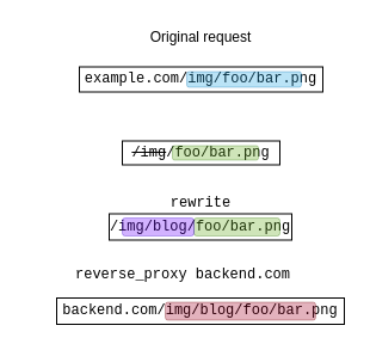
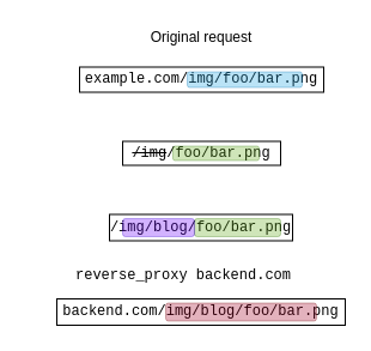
  <mxCell id="0" />
  <mxCell id="1" parent="0" />
  <mxCell id="2" value="&lt;span&gt;example.com/img/foo/bar.png&lt;/span&gt;" style="rounded=0;whiteSpace=wrap;html=1;fontFamily=Courier New;fillColor=none;" parent="1" vertex="1"><mxGeometry x="66" y="55.5" width="204" height="21" as="geometry" /></mxCell>
  <mxCell id="3" value="" style="rounded=1;whiteSpace=wrap;html=1;fontFamily=Courier New;labelBackgroundColor=none;opacity=30;fillColor=#1ba1e2;strokeColor=#006EAF;fontColor=#ffffff;" parent="1" vertex="1"><mxGeometry x="156" y="59.5" width="96" height="13" as="geometry" /></mxCell>
  <mxCell id="4" value="&lt;strike&gt;/img&lt;/strike&gt;/foo/bar.png" style="rounded=0;whiteSpace=wrap;html=1;fontFamily=Courier New;fillColor=none;" parent="1" vertex="1"><mxGeometry x="102" y="117.5" width="132" height="20" as="geometry" /></mxCell>
  <mxCell id="5" value="" style="rounded=1;whiteSpace=wrap;html=1;fontFamily=Courier New;labelBackgroundColor=none;opacity=30;fillColor=#60a917;strokeColor=#2D7600;fontColor=#ffffff;" parent="1" vertex="1"><mxGeometry x="144" y="121.5" width="72" height="12" as="geometry" /></mxCell>
  <mxCell id="6" value="&lt;span&gt;/img/blog/foo/bar.png&lt;/span&gt;" style="rounded=0;whiteSpace=wrap;html=1;fontFamily=Courier New;fillColor=none;" parent="1" vertex="1"><mxGeometry x="91" y="178.5" width="153" height="22" as="geometry" /></mxCell>
  <mxCell id="7" value="" style="rounded=1;whiteSpace=wrap;html=1;fontFamily=Courier New;labelBackgroundColor=none;opacity=30;fillColor=#60a917;strokeColor=#2D7600;fontColor=#ffffff;" parent="1" vertex="1"><mxGeometry x="162" y="182" width="72" height="15" as="geometry" /></mxCell>
  <mxCell id="8" value="Original request" style="text;html=1;strokeColor=none;fillColor=none;align=center;verticalAlign=middle;whiteSpace=wrap;rounded=0;labelBackgroundColor=none;fontFamily=Helvetica;opacity=30;" parent="1" vertex="1"><mxGeometry x="104" y="20.5" width="128" height="20" as="geometry" /></mxCell>
- <mxCell id="9" value="&lt;font face=&quot;Courier New&quot;&gt;rewrite&lt;/font&gt;" style="text;html=1;strokeColor=none;fillColor=none;align=center;verticalAlign=middle;whiteSpace=wrap;rounded=0;labelBackgroundColor=none;fontFamily=Helvetica;opacity=30;" parent="1" vertex="1"><mxGeometry x="128" y="158.5" width="80" height="20" as="geometry" /></mxCell>
  <mxCell id="10" value="&lt;span&gt;backend.com/img/blog/foo/bar.png&lt;/span&gt;" style="rounded=0;whiteSpace=wrap;html=1;fontFamily=Courier New;fillColor=none;" parent="1" vertex="1"><mxGeometry x="47" y="249" width="241" height="22" as="geometry" /></mxCell>
  <mxCell id="11" value="" style="rounded=1;whiteSpace=wrap;html=1;fontFamily=Courier New;labelBackgroundColor=none;opacity=30;fillColor=#a20025;strokeColor=#6F0000;fontColor=#ffffff;" parent="1" vertex="1"><mxGeometry x="138" y="252.5" width="126" height="15" as="geometry" /></mxCell>
  <mxCell id="12" value="&lt;font face=&quot;Courier New&quot;&gt;reverse_proxy backend.com&lt;/font&gt;" style="text;html=1;strokeColor=none;fillColor=none;align=center;verticalAlign=middle;whiteSpace=wrap;rounded=0;labelBackgroundColor=none;fontFamily=Helvetica;opacity=30;" parent="1" vertex="1"><mxGeometry x="20" y="219" width="266" height="20" as="geometry" /></mxCell>
  <mxCell id="13" value="" style="rounded=1;whiteSpace=wrap;html=1;fontFamily=Courier New;labelBackgroundColor=none;opacity=30;fillColor=#6a00ff;strokeColor=#3700CC;fontColor=#ffffff;" parent="1" vertex="1"><mxGeometry x="102" y="182" width="60" height="15" as="geometry" /></mxCell>
